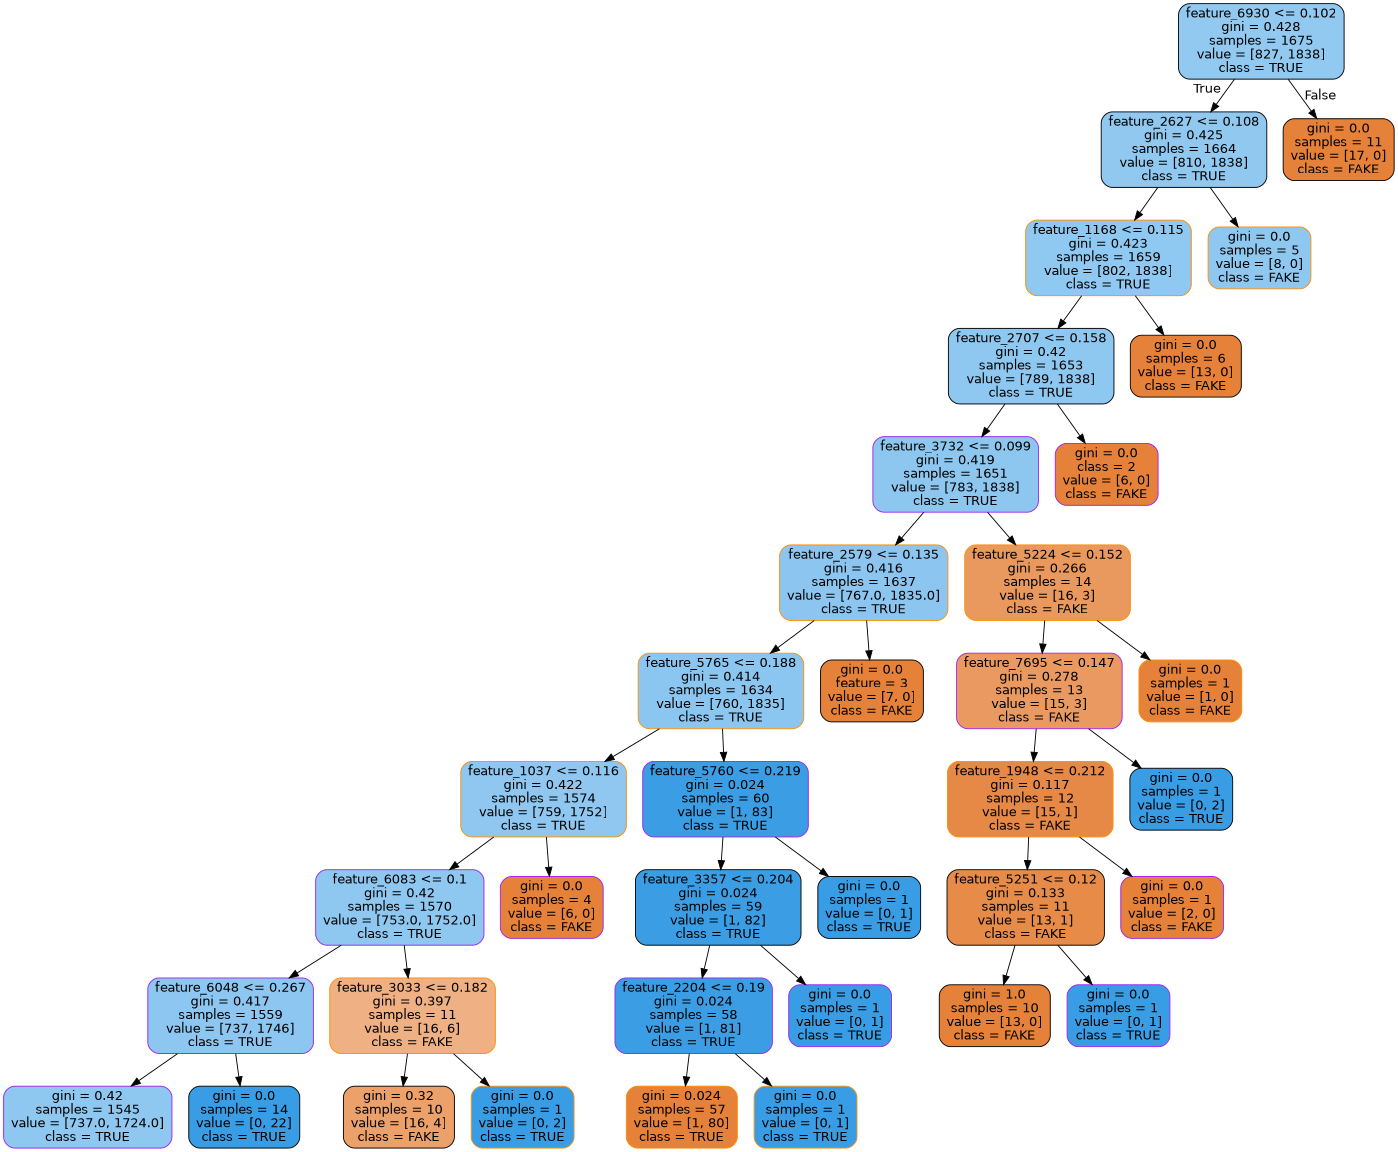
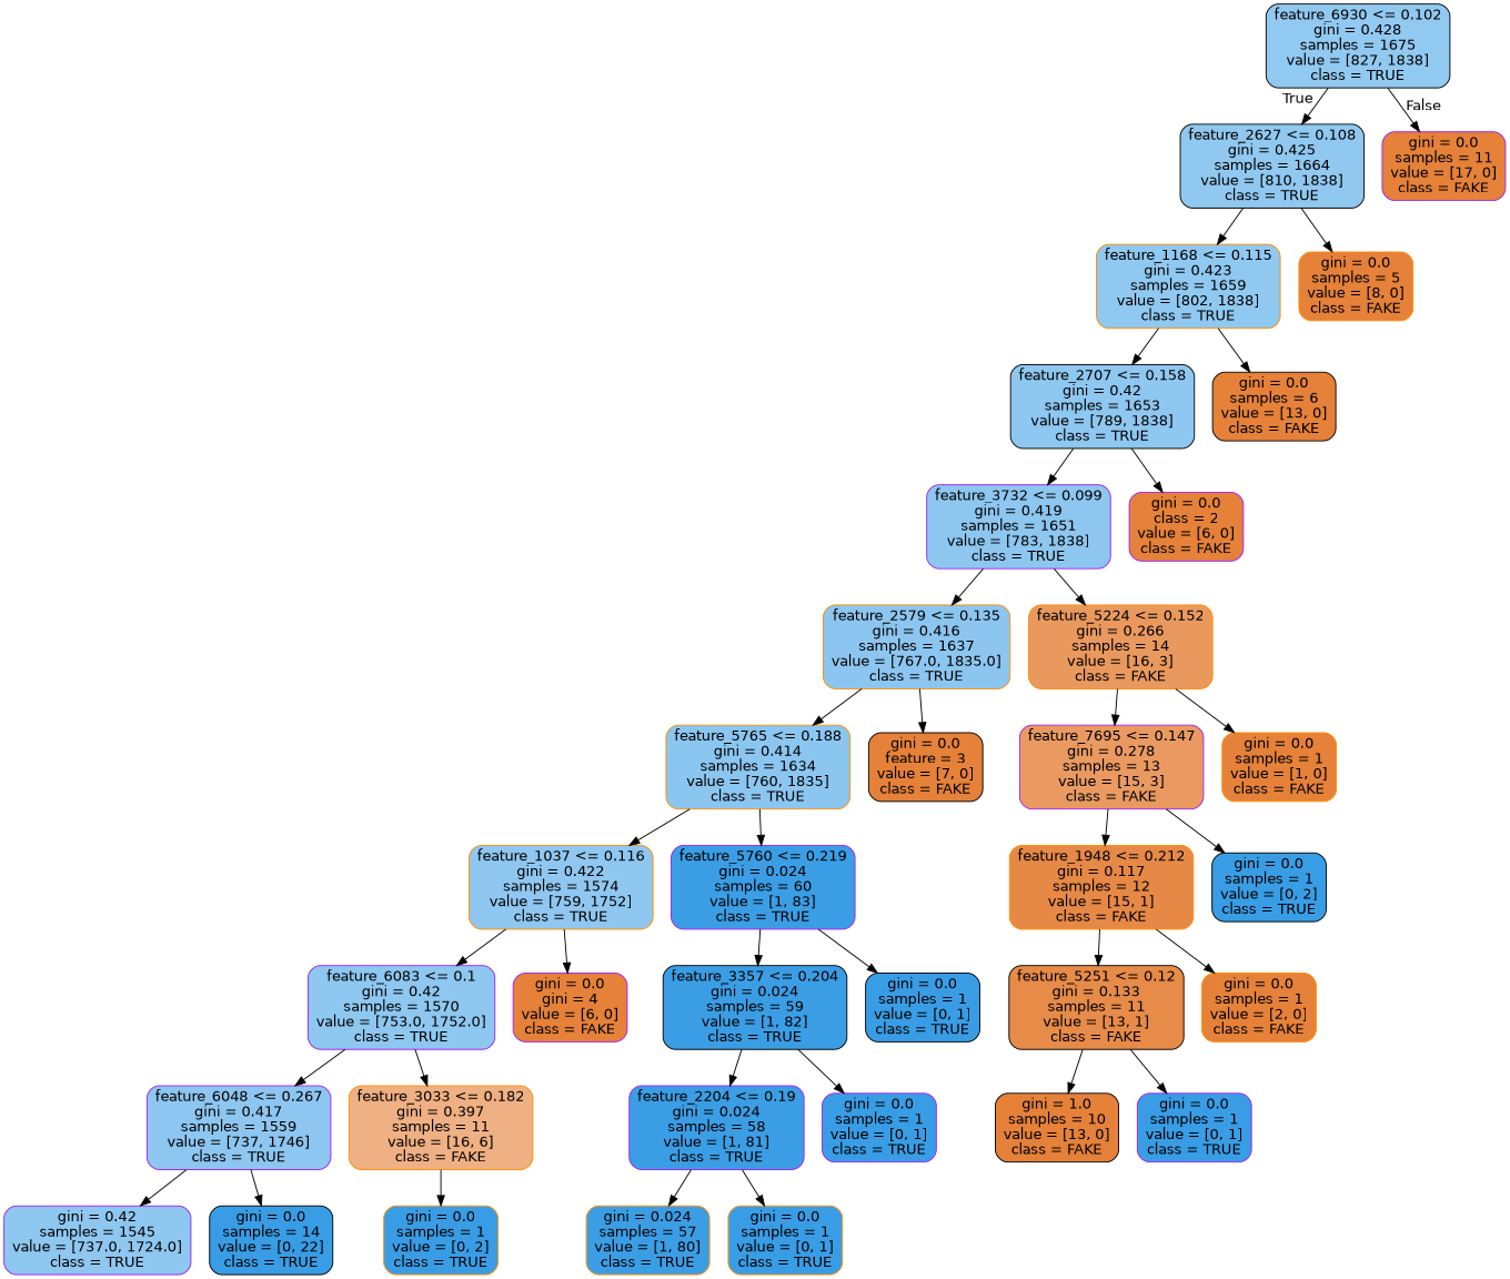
  digraph {
    node [color=purple fillcolor="#e58139" fontname=helvetica shape=box style="filled, rounded"]
    edge [fontname=helvetica]
    n1 [color=black fillcolor="#92c9f1" label="feature_6930 <= 0.102\ngini = 0.428\nsamples = 1675\nvalue = [827, 1838]\nclass = TRUE"]
    n2 [color=black fillcolor="#90c8f0" label="feature_2627 <= 0.108\ngini = 0.425\nsamples = 1664\nvalue = [810, 1838]\nclass = TRUE"]
-   n3 [color=black label="gini = 0.0\nsamples = 11\nvalue = [17, 0]\nclass = FAKE"]
+   n3 [label="gini = 0.0\nsamples = 11\nvalue = [17, 0]\nclass = FAKE"]
    n4 [color=darkorange fillcolor="#8fc8f0" label="feature_1168 <= 0.115\ngini = 0.423\nsamples = 1659\nvalue = [802, 1838]\nclass = TRUE"]
-   n5 [color=darkorange fillcolor="#8ec7f0" label="gini = 0.0\nsamples = 5\nvalue = [8, 0]\nclass = FAKE"]
+   n5 [color=darkorange label="gini = 0.0\nsamples = 5\nvalue = [8, 0]\nclass = FAKE"]
    n6 [color=black fillcolor="#8ec7f0" label="feature_2707 <= 0.158\ngini = 0.42\nsamples = 1653\nvalue = [789, 1838]\nclass = TRUE"]
    n7 [color=black label="gini = 0.0\nsamples = 6\nvalue = [13, 0]\nclass = FAKE"]
    n8 [fillcolor="#8dc7f0" label="feature_3732 <= 0.099\ngini = 0.419\nsamples = 1651\nvalue = [783, 1838]\nclass = TRUE"]
    n9 [label="gini = 0.0\nclass = 2\nvalue = [6, 0]\nclass = FAKE"]
    n10 [color=darkorange fillcolor="#8cc6f0" label="feature_2579 <= 0.135\ngini = 0.416\nsamples = 1637\nvalue = [767.0, 1835.0]\nclass = TRUE"]
    n11 [color=darkorange fillcolor="#ea995e" label="feature_5224 <= 0.152\ngini = 0.266\nsamples = 14\nvalue = [16, 3]\nclass = FAKE"]
    n12 [color=darkorange fillcolor="#8bc6f0" label="feature_5765 <= 0.188\ngini = 0.414\nsamples = 1634\nvalue = [760, 1835]\nclass = TRUE"]
    n13 [color=black label="gini = 0.0\nfeature = 3\nvalue = [7, 0]\nclass = FAKE"]
    n14 [fillcolor="#ea9a61" label="feature_7695 <= 0.147\ngini = 0.278\nsamples = 13\nvalue = [15, 3]\nclass = FAKE"]
    n15 [color=darkorange label="gini = 0.0\nsamples = 1\nvalue = [1, 0]\nclass = FAKE"]
    n16 [color=darkorange fillcolor="#8fc7f0" label="feature_1037 <= 0.116\ngini = 0.422\nsamples = 1574\nvalue = [759, 1752]\nclass = TRUE"]
    n17 [fillcolor="#3b9ee5" label="feature_5760 <= 0.219\ngini = 0.024\nsamples = 60\nvalue = [1, 83]\nclass = TRUE"]
    n18 [fillcolor="#8ec7f0" label="feature_6083 <= 0.1\ngini = 0.42\nsamples = 1570\nvalue = [753.0, 1752.0]\nclass = TRUE"]
-   n19 [label="gini = 0.0\nsamples = 4\nvalue = [6, 0]\nclass = FAKE"]
+   n19 [label="gini = 0.0\ngini = 4\nvalue = [6, 0]\nclass = FAKE"]
    n20 [color=black fillcolor="#3b9ee5" label="feature_3357 <= 0.204\ngini = 0.024\nsamples = 59\nvalue = [1, 82]\nclass = TRUE"]
    n21 [color=black fillcolor="#399de5" label="gini = 0.0\nsamples = 1\nvalue = [0, 1]\nclass = TRUE"]
    n22 [fillcolor="#8dc6f0" label="feature_6048 <= 0.267\ngini = 0.417\nsamples = 1559\nvalue = [737, 1746]\nclass = TRUE"]
    n23 [color=darkorange fillcolor="#efb083" label="feature_3033 <= 0.182\ngini = 0.397\nsamples = 11\nvalue = [16, 6]\nclass = FAKE"]
    n24 [fillcolor="#8ec7f0" label="gini = 0.42\nsamples = 1545\nvalue = [737.0, 1724.0]\nclass = TRUE"]
    n25 [color=black fillcolor="#399de5" label="gini = 0.0\nsamples = 14\nvalue = [0, 22]\nclass = TRUE"]
-   n26 [color=black fillcolor="#eca06a" label="gini = 0.32\nsamples = 10\nvalue = [16, 4]\nclass = FAKE"]
    n27 [color=darkorange fillcolor="#399de5" label="gini = 0.0\nsamples = 1\nvalue = [0, 2]\nclass = TRUE"]
    n28 [fillcolor="#3b9ee5" label="feature_2204 <= 0.19\ngini = 0.024\nsamples = 58\nvalue = [1, 81]\nclass = TRUE"]
    n29 [fillcolor="#399de5" label="gini = 0.0\nsamples = 1\nvalue = [0, 1]\nclass = TRUE"]
-   n30 [color=darkorange label="gini = 0.024\nsamples = 57\nvalue = [1, 80]\nclass = TRUE"]
+   n30 [color=darkorange fillcolor="#3b9ee5" label="gini = 0.024\nsamples = 57\nvalue = [1, 80]\nclass = TRUE"]
    n31 [color=darkorange fillcolor="#399de5" label="gini = 0.0\nsamples = 1\nvalue = [0, 1]\nclass = TRUE"]
    n32 [color=darkorange fillcolor="#e78946" label="feature_1948 <= 0.212\ngini = 0.117\nsamples = 12\nvalue = [15, 1]\nclass = FAKE"]
    n33 [color=black fillcolor="#399de5" label="gini = 0.0\nsamples = 1\nvalue = [0, 2]\nclass = TRUE"]
    n34 [color=black fillcolor="#e78b48" label="feature_5251 <= 0.12\ngini = 0.133\nsamples = 11\nvalue = [13, 1]\nclass = FAKE"]
-   n35 [label="gini = 0.0\nsamples = 1\nvalue = [2, 0]\nclass = FAKE"]
+   n35 [color=darkorange label="gini = 0.0\nsamples = 1\nvalue = [2, 0]\nclass = FAKE"]
    n36 [color=black label="gini = 1.0\nsamples = 10\nvalue = [13, 0]\nclass = FAKE"]
    n37 [fillcolor="#399de5" label="gini = 0.0\nsamples = 1\nvalue = [0, 1]\nclass = TRUE"]
    n1 -> n2 [headlabel=True labelangle=45 labeldistance=2.5]
    n1 -> n3 [headlabel=False labelangle=-45 labeldistance=2.5]
    n2 -> n4
    n2 -> n5
    n4 -> n6
    n4 -> n7
    n6 -> n8
    n6 -> n9
    n8 -> n10
    n8 -> n11
    n10 -> n12
    n10 -> n13
    n11 -> n14
    n11 -> n15
    n12 -> n16
    n12 -> n17
    n14 -> n32
    n14 -> n33
    n16 -> n18
    n16 -> n19
    n17 -> n20
    n17 -> n21
    n18 -> n22
    n18 -> n23
    n20 -> n28
    n20 -> n29
    n22 -> n24
    n22 -> n25
-   n23 -> n26
    n23 -> n27
    n28 -> n30
    n28 -> n31
    n32 -> n34
    n32 -> n35
    n34 -> n36
    n34 -> n37
  }
